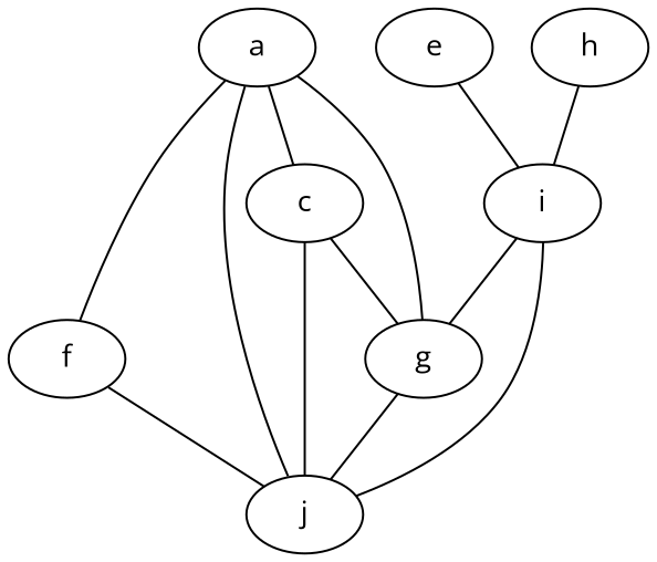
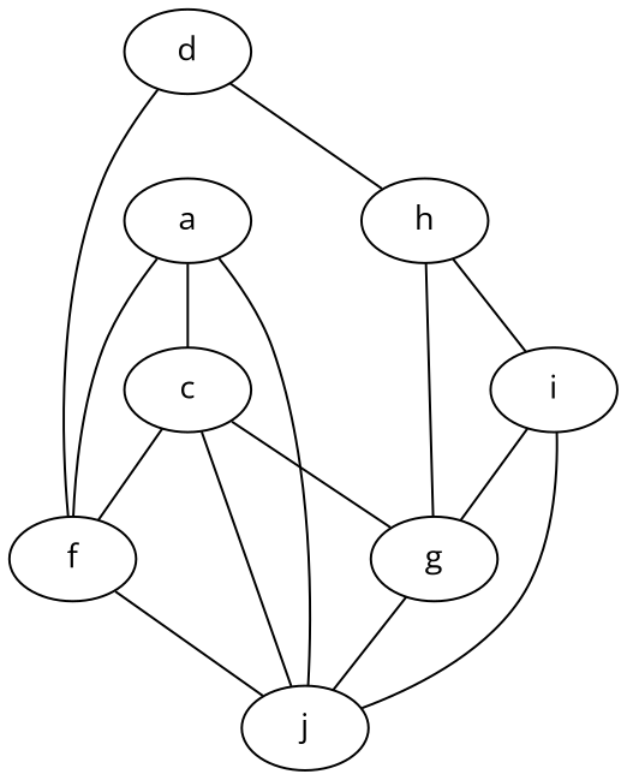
  graph {
    fontname="Open Sans"
    node [fontname="Open Sans"]
    edge [fontname="Open Sans"]
    a
    c
    f
    g
    j
+   d
    h
-   e
    i
    a -- c
    a -- f
-   a -- g
+   h -- g
    a -- j
+   c -- f
    c -- g
    c -- j
    f -- j
    g -- j
+   d -- f
+   d -- h
    h -- i
-   e -- i
    i -- g
    i -- j
  }
